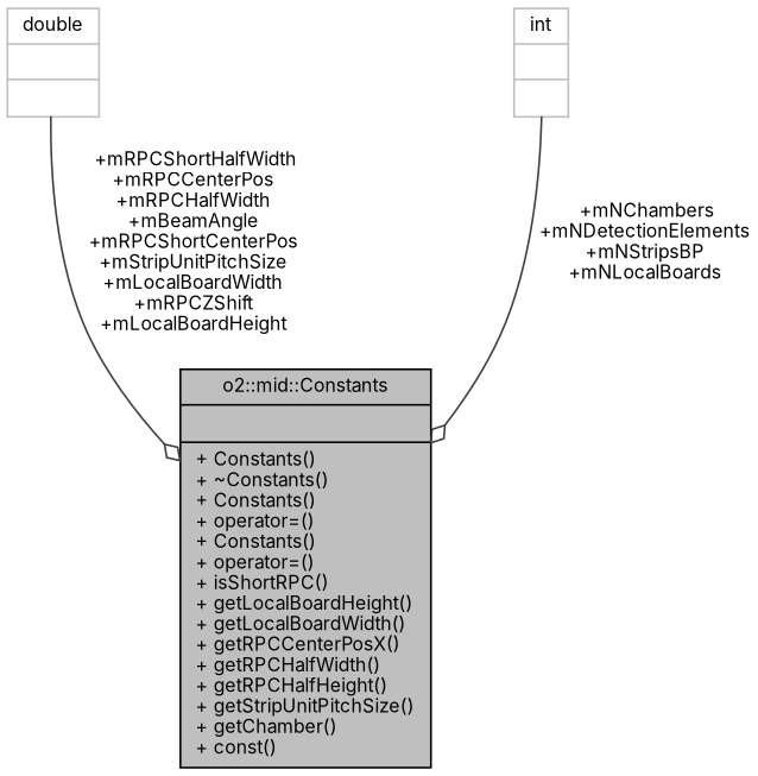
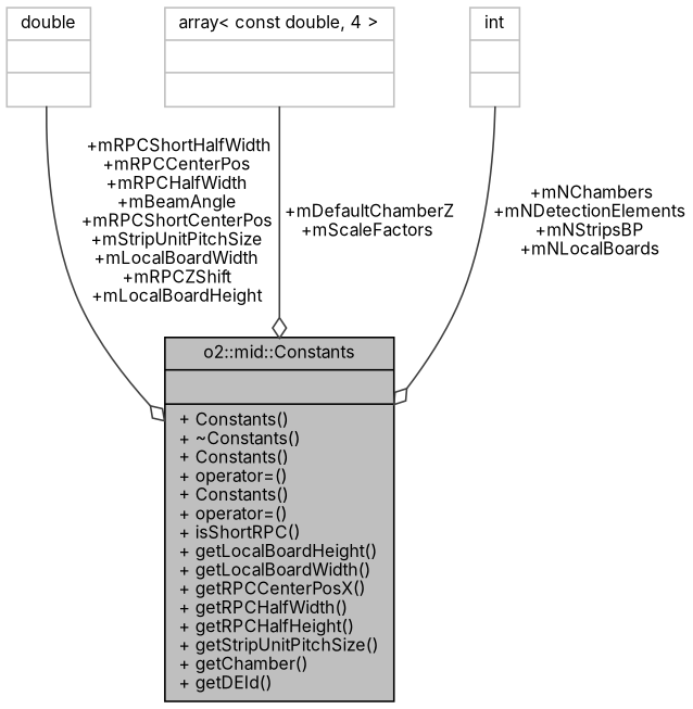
  digraph {
    fontname=Inter
    node [color=grey75 fontname=Inter fontsize=10 shape=record]
    edge [arrowhead=odiamond color=grey25 fontname=Inter fontsize=10 labelfontname=Helvetica labelfontsize=10 style=solid]
-   n1 [color=black fillcolor=grey75 fontcolor=black height=0.2 label="{o2::mid::Constants\n||+ Constants()\l+ ~Constants()\l+ Constants()\l+ operator=()\l+ Constants()\l+ operator=()\l+ isShortRPC()\l+ getLocalBoardHeight()\l+ getLocalBoardWidth()\l+ getRPCCenterPosX()\l+ getRPCHalfWidth()\l+ getRPCHalfHeight()\l+ getStripUnitPitchSize()\l+ getChamber()\l+ const()\l}" style=filled width=0.4]
+   n1 [color=black fillcolor=grey75 fontcolor=black height=0.2 label="{o2::mid::Constants\n||+ Constants()\l+ ~Constants()\l+ Constants()\l+ operator=()\l+ Constants()\l+ operator=()\l+ isShortRPC()\l+ getLocalBoardHeight()\l+ getLocalBoardWidth()\l+ getRPCCenterPosX()\l+ getRPCHalfWidth()\l+ getRPCHalfHeight()\l+ getStripUnitPitchSize()\l+ getChamber()\l+ getDEId()\l}" style=filled width=0.4]
    n2 [height=0.2 label="{double\n||}" width=0.4]
+   n3 [height=0.2 label="{array\< const double, 4 \>\n||}" width=0.4]
    n4 [height=0.2 label="{int\n||}" width=0.4]
    n2 -> n1 [label=" +mRPCShortHalfWidth\n+mRPCCenterPos\n+mRPCHalfWidth\n+mBeamAngle\n+mRPCShortCenterPos\n+mStripUnitPitchSize\n+mLocalBoardWidth\n+mRPCZShift\n+mLocalBoardHeight"]
+   n3 -> n1 [label=" +mDefaultChamberZ\n+mScaleFactors"]
    n4 -> n1 [label=" +mNChambers\n+mNDetectionElements\n+mNStripsBP\n+mNLocalBoards"]
  }
